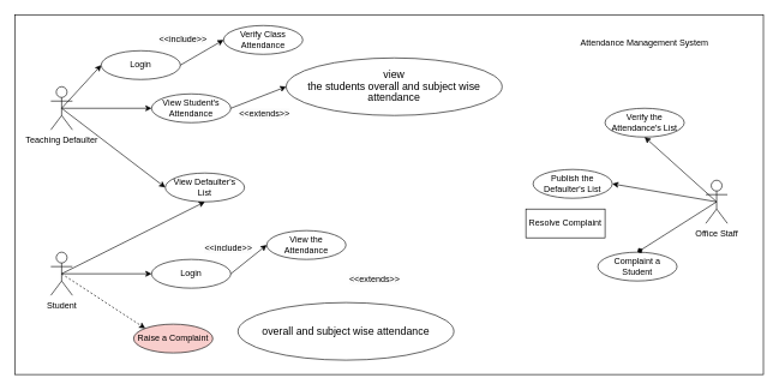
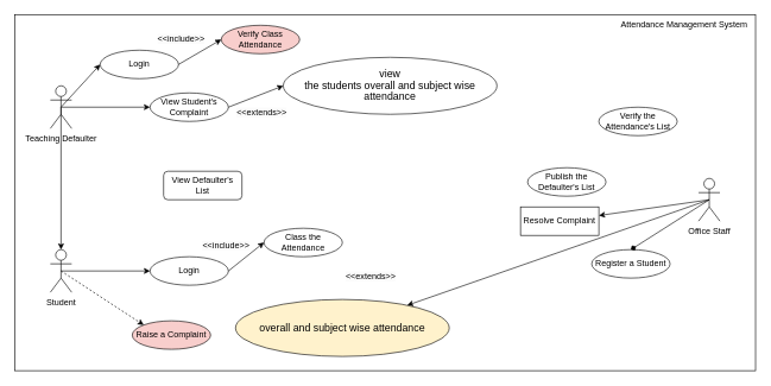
  <mxCell id="0" />
  <mxCell id="1" parent="0" />
  <mxCell id="2" value="" style="rounded=0;whiteSpace=wrap;html=1;" parent="1" vertex="1"><mxGeometry x="20" y="20" width="1040" height="500" as="geometry" /></mxCell>
  <mxCell id="3" value="Teaching Defaulter" style="shape=umlActor;verticalLabelPosition=bottom;verticalAlign=top;html=1;outlineConnect=0;" parent="1" vertex="1"><mxGeometry x="70" y="120" width="30" height="60" as="geometry" /></mxCell>
  <mxCell id="4" value="Student" style="shape=umlActor;verticalLabelPosition=bottom;verticalAlign=top;html=1;outlineConnect=0;" parent="1" vertex="1"><mxGeometry x="70" y="350" width="30" height="60" as="geometry" /></mxCell>
  <mxCell id="5" value="Office Staff" style="shape=umlActor;verticalLabelPosition=bottom;verticalAlign=top;html=1;outlineConnect=0;" parent="1" vertex="1"><mxGeometry x="980" y="250" width="30" height="60" as="geometry" /></mxCell>
- <mxCell id="6" value="View the Attendance" style="ellipse;whiteSpace=wrap;html=1;" parent="1" vertex="1"><mxGeometry x="370" y="320" width="110" height="40" as="geometry" /></mxCell>
- <mxCell id="7" value="View Defaulter's List" style="ellipse;whiteSpace=wrap;html=1;" parent="1" vertex="1"><mxGeometry x="229" y="240" width="110" height="40" as="geometry" /></mxCell>
+ <mxCell id="6" value="Class the Attendance" style="ellipse;whiteSpace=wrap;html=1;" parent="1" vertex="1"><mxGeometry x="370" y="320" width="110" height="40" as="geometry" /></mxCell>
+ <mxCell id="7" value="View Defaulter's List" style="whiteSpace=wrap;html=1;rounded=1;" parent="1" vertex="1"><mxGeometry x="229" y="240" width="110" height="40" as="geometry" /></mxCell>
  <mxCell id="8" value="Raise a Complaint" style="ellipse;whiteSpace=wrap;html=1;fillColor=#f8cecc;" parent="1" vertex="1"><mxGeometry x="185" y="450" width="110" height="40" as="geometry" /></mxCell>
- <mxCell id="9" value="Verify Class Attendance" style="ellipse;whiteSpace=wrap;html=1;" parent="1" vertex="1"><mxGeometry x="310" y="35" width="110" height="40" as="geometry" /></mxCell>
- <mxCell id="10" value="View Student's Attendance" style="ellipse;whiteSpace=wrap;html=1;" parent="1" vertex="1"><mxGeometry x="210" y="130" width="110" height="40" as="geometry" /></mxCell>
+ <mxCell id="9" value="Verify Class Attendance" style="ellipse;whiteSpace=wrap;html=1;fillColor=#f8cecc;" parent="1" vertex="1"><mxGeometry x="310" y="35" width="110" height="40" as="geometry" /></mxCell>
+ <mxCell id="10" value="View Student's Complaint" style="ellipse;whiteSpace=wrap;html=1;" parent="1" vertex="1"><mxGeometry x="210" y="130" width="110" height="40" as="geometry" /></mxCell>
  <mxCell id="11" value="Resolve Complaint" style="whiteSpace=wrap;html=1;rounded=0;" parent="1" vertex="1"><mxGeometry x="730" y="290" width="110" height="40" as="geometry" /></mxCell>
  <mxCell id="12" value="Verify the Attendance's List" style="ellipse;whiteSpace=wrap;html=1;" parent="1" vertex="1"><mxGeometry x="840" y="150" width="110" height="40" as="geometry" /></mxCell>
  <mxCell id="13" value="Publish the Defaulter's List" style="ellipse;whiteSpace=wrap;html=1;" parent="1" vertex="1"><mxGeometry x="740" y="235" width="110" height="40" as="geometry" /></mxCell>
- <mxCell id="14" value="Complaint a Student" style="ellipse;whiteSpace=wrap;html=1;" parent="1" vertex="1"><mxGeometry x="830" y="350" width="110" height="40" as="geometry" /></mxCell>
- <mxCell id="15" value="Attendance Management System" style="text;html=1;align=center;verticalAlign=middle;whiteSpace=wrap;rounded=0;" parent="1" vertex="1"><mxGeometry x="805" y="45" width="180" height="30" as="geometry" /></mxCell>
+ <mxCell id="14" value="Register a Student" style="ellipse;whiteSpace=wrap;html=1;" parent="1" vertex="1"><mxGeometry x="830" y="350" width="110" height="40" as="geometry" /></mxCell>
+ <mxCell id="15" value="Attendance Management System" style="text;html=1;align=center;verticalAlign=middle;whiteSpace=wrap;rounded=0;" parent="1" vertex="1"><mxGeometry x="870" y="20" width="180" height="30" as="geometry" /></mxCell>
  <mxCell id="16" value="&lt;span style=&quot;font-size:11.0pt;line-height:107%;&lt;br/&gt;font-family:&amp;quot;Calibri&amp;quot;,sans-serif;mso-ascii-theme-font:minor-latin;mso-fareast-font-family:&lt;br/&gt;Calibri;mso-fareast-theme-font:minor-latin;mso-hansi-theme-font:minor-latin;&lt;br/&gt;mso-bidi-font-family:&amp;quot;Times New Roman&amp;quot;;mso-bidi-theme-font:minor-bidi;&lt;br/&gt;mso-ansi-language:#0C00;mso-fareast-language:EN-US;mso-bidi-language:AR-SA&quot;&gt;view&lt;br/&gt;the students overall and subject wise attendance&lt;/span&gt;" style="ellipse;whiteSpace=wrap;html=1;" parent="1" vertex="1"><mxGeometry x="397" y="80" width="300" height="80" as="geometry" /></mxCell>
  <mxCell id="17" style="edgeStyle=orthogonalEdgeStyle;rounded=0;orthogonalLoop=1;jettySize=auto;html=1;exitX=0.5;exitY=1;exitDx=0;exitDy=0;" parent="1" source="16" target="16" edge="1"><mxGeometry relative="1" as="geometry" /></mxCell>
  <mxCell id="18" value="" style="endArrow=classic;html=1;rounded=0;exitX=0.5;exitY=0.5;exitDx=0;exitDy=0;exitPerimeter=0;entryX=0;entryY=0.5;entryDx=0;entryDy=0;" parent="1" source="3" target="34" edge="1"><mxGeometry width="50" height="50" relative="1" as="geometry"><mxPoint x="490" y="290" as="sourcePoint" /><mxPoint x="540" y="240" as="targetPoint" /></mxGeometry></mxCell>
  <mxCell id="19" value="" style="endArrow=classic;html=1;rounded=0;exitX=0.5;exitY=0.5;exitDx=0;exitDy=0;exitPerimeter=0;" parent="1" source="3" target="10" edge="1"><mxGeometry width="50" height="50" relative="1" as="geometry"><mxPoint x="110" y="151" as="sourcePoint" /><mxPoint x="171" y="117" as="targetPoint" /></mxGeometry></mxCell>
- <mxCell id="20" value="" style="endArrow=classic;html=1;rounded=0;exitX=0.5;exitY=0.5;exitDx=0;exitDy=0;exitPerimeter=0;entryX=0;entryY=0.5;entryDx=0;entryDy=0;" parent="1" source="3" target="7" edge="1"><mxGeometry width="50" height="50" relative="1" as="geometry"><mxPoint x="95" y="160" as="sourcePoint" /><mxPoint x="257" y="145" as="targetPoint" /></mxGeometry></mxCell>
+ <mxCell id="20" value="" style="endArrow=classic;html=1;rounded=0;exitX=0.5;exitY=0.5;exitDx=0;exitDy=0;exitPerimeter=0;" parent="1" source="3" target="4" edge="1"><mxGeometry width="50" height="50" relative="1" as="geometry"><mxPoint x="95" y="160" as="sourcePoint" /><mxPoint x="257" y="145" as="targetPoint" /></mxGeometry></mxCell>
  <mxCell id="21" value="" style="endArrow=classic;html=1;rounded=0;entryX=0;entryY=0.5;entryDx=0;entryDy=0;exitX=0.5;exitY=0.5;exitDx=0;exitDy=0;exitPerimeter=0;" parent="1" source="4" target="32" edge="1"><mxGeometry width="50" height="50" relative="1" as="geometry"><mxPoint x="116" y="370" as="sourcePoint" /><mxPoint x="451" y="430" as="targetPoint" /></mxGeometry></mxCell>
  <mxCell id="22" value="" style="endArrow=classic;html=1;rounded=0;entryX=0;entryY=0;entryDx=0;entryDy=0;exitX=0.5;exitY=0.5;exitDx=0;exitDy=0;exitPerimeter=0;dashed=1;" parent="1" source="4" target="8" edge="1"><mxGeometry width="50" height="50" relative="1" as="geometry"><mxPoint x="95" y="390" as="sourcePoint" /><mxPoint x="430" y="310" as="targetPoint" /></mxGeometry></mxCell>
- <mxCell id="23" value="" style="endArrow=classic;html=1;rounded=0;entryX=1;entryY=0.5;entryDx=0;entryDy=0;exitX=0.5;exitY=0.5;exitDx=0;exitDy=0;exitPerimeter=0;" parent="1" source="5" target="13" edge="1"><mxGeometry width="50" height="50" relative="1" as="geometry"><mxPoint x="95" y="390" as="sourcePoint" /><mxPoint x="211" y="466" as="targetPoint" /></mxGeometry></mxCell>
- <mxCell id="24" value="" style="endArrow=classic;html=1;rounded=0;exitX=0.5;exitY=0.5;exitDx=0;exitDy=0;exitPerimeter=0;entryX=0.5;entryY=1;entryDx=0;entryDy=0;" parent="1" source="4" target="7" edge="1"><mxGeometry width="50" height="50" relative="1" as="geometry"><mxPoint x="470" y="230" as="sourcePoint" /><mxPoint x="520" y="180" as="targetPoint" /></mxGeometry></mxCell>
+ <mxCell id="23" value="" style="endArrow=classic;html=1;rounded=0;exitX=0.5;exitY=0.5;exitDx=0;exitDy=0;exitPerimeter=0;" parent="1" source="5" target="11" edge="1"><mxGeometry width="50" height="50" relative="1" as="geometry"><mxPoint x="95" y="390" as="sourcePoint" /><mxPoint x="211" y="466" as="targetPoint" /></mxGeometry></mxCell>
  <mxCell id="25" style="edgeStyle=orthogonalEdgeStyle;rounded=0;orthogonalLoop=1;jettySize=auto;html=1;exitX=0.5;exitY=1;exitDx=0;exitDy=0;" parent="1" source="10" target="10" edge="1"><mxGeometry relative="1" as="geometry" /></mxCell>
  <mxCell id="26" value="" style="endArrow=classic;html=1;rounded=0;exitX=1;exitY=0.5;exitDx=0;exitDy=0;entryX=0;entryY=0.5;entryDx=0;entryDy=0;" parent="1" source="10" target="16" edge="1"><mxGeometry width="50" height="50" relative="1" as="geometry"><mxPoint x="470" y="280" as="sourcePoint" /><mxPoint x="520" y="230" as="targetPoint" /></mxGeometry></mxCell>
  <mxCell id="27" value="&#10;&lt;span style=&quot;color: rgb(0, 0, 0); font-family: Helvetica; font-size: 12px; font-style: normal; font-variant-ligatures: normal; font-variant-caps: normal; font-weight: 400; letter-spacing: normal; orphans: 2; text-align: center; text-indent: 0px; text-transform: none; widows: 2; word-spacing: 0px; -webkit-text-stroke-width: 0px; white-space: normal; background-color: rgb(251, 251, 251); text-decoration-thickness: initial; text-decoration-style: initial; text-decoration-color: initial; display: inline !important; float: none;&quot;&gt;&amp;lt;&amp;lt;extends&amp;gt;&amp;gt;&lt;/span&gt;&#10;&#10;" style="text;html=1;align=center;verticalAlign=middle;whiteSpace=wrap;rounded=0;" parent="1" vertex="1"><mxGeometry x="337" y="150" width="60" height="30" as="geometry" /></mxCell>
  <mxCell id="28" value="" style="endArrow=diamond;html=1;rounded=0;entryX=0.5;entryY=0;entryDx=0;entryDy=0;exitX=0.5;exitY=0.5;exitDx=0;exitDy=0;exitPerimeter=0;" parent="1" source="5" target="14" edge="1"><mxGeometry width="50" height="50" relative="1" as="geometry"><mxPoint x="965" y="280" as="sourcePoint" /><mxPoint x="850" y="320" as="targetPoint" /></mxGeometry></mxCell>
- <mxCell id="29" value="" style="endArrow=classic;html=1;rounded=0;entryX=0.5;entryY=1;entryDx=0;entryDy=0;exitX=0.5;exitY=0.5;exitDx=0;exitDy=0;exitPerimeter=0;" parent="1" source="5" target="12" edge="1"><mxGeometry width="50" height="50" relative="1" as="geometry"><mxPoint x="990" y="260" as="sourcePoint" /><mxPoint x="895" y="360" as="targetPoint" /></mxGeometry></mxCell>
- <mxCell id="30" value="&lt;span style=&quot;font-size:11.0pt;line-height:107%;&lt;br/&gt;font-family:&amp;quot;Calibri&amp;quot;,sans-serif;mso-ascii-theme-font:minor-latin;mso-fareast-font-family:&lt;br/&gt;Calibri;mso-fareast-theme-font:minor-latin;mso-hansi-theme-font:minor-latin;&lt;br/&gt;mso-bidi-font-family:&amp;quot;Times New Roman&amp;quot;;mso-bidi-theme-font:minor-bidi;&lt;br/&gt;mso-ansi-language:#0C00;mso-fareast-language:EN-US;mso-bidi-language:AR-SA&quot;&gt;overall and subject wise attendance&lt;/span&gt;" style="ellipse;whiteSpace=wrap;html=1;" parent="1" vertex="1"><mxGeometry x="330" y="420" width="300" height="80" as="geometry" /></mxCell>
+ <mxCell id="29" value="" style="endArrow=classic;html=1;rounded=0;exitX=0.5;exitY=0.5;exitDx=0;exitDy=0;exitPerimeter=0;" parent="1" source="5" target="30" edge="1"><mxGeometry width="50" height="50" relative="1" as="geometry"><mxPoint x="990" y="260" as="sourcePoint" /><mxPoint x="895" y="360" as="targetPoint" /></mxGeometry></mxCell>
+ <mxCell id="30" value="&lt;span style=&quot;font-size:11.0pt;line-height:107%;&lt;br/&gt;font-family:&amp;quot;Calibri&amp;quot;,sans-serif;mso-ascii-theme-font:minor-latin;mso-fareast-font-family:&lt;br/&gt;Calibri;mso-fareast-theme-font:minor-latin;mso-hansi-theme-font:minor-latin;&lt;br/&gt;mso-bidi-font-family:&amp;quot;Times New Roman&amp;quot;;mso-bidi-theme-font:minor-bidi;&lt;br/&gt;mso-ansi-language:#0C00;mso-fareast-language:EN-US;mso-bidi-language:AR-SA&quot;&gt;overall and subject wise attendance&lt;/span&gt;" style="ellipse;whiteSpace=wrap;html=1;fillColor=#fff2cc;" parent="1" vertex="1"><mxGeometry x="330" y="420" width="300" height="80" as="geometry" /></mxCell>
  <mxCell id="31" value="&#10;&lt;span style=&quot;color: rgb(0, 0, 0); font-family: Helvetica; font-size: 12px; font-style: normal; font-variant-ligatures: normal; font-variant-caps: normal; font-weight: 400; letter-spacing: normal; orphans: 2; text-align: center; text-indent: 0px; text-transform: none; widows: 2; word-spacing: 0px; -webkit-text-stroke-width: 0px; white-space: normal; background-color: rgb(251, 251, 251); text-decoration-thickness: initial; text-decoration-style: initial; text-decoration-color: initial; display: inline !important; float: none;&quot;&gt;&amp;lt;&amp;lt;extends&amp;gt;&amp;gt;&lt;/span&gt;&#10;&#10;" style="text;html=1;align=center;verticalAlign=middle;whiteSpace=wrap;rounded=0;" parent="1" vertex="1"><mxGeometry x="490" y="380" width="60" height="30" as="geometry" /></mxCell>
  <mxCell id="32" value="Login" style="ellipse;whiteSpace=wrap;html=1;" parent="1" vertex="1"><mxGeometry x="210" y="360" width="110" height="40" as="geometry" /></mxCell>
  <mxCell id="33" value="" style="endArrow=classic;html=1;rounded=0;exitX=1;exitY=0.5;exitDx=0;exitDy=0;entryX=0;entryY=0.5;entryDx=0;entryDy=0;" parent="1" source="32" target="6" edge="1"><mxGeometry width="50" height="50" relative="1" as="geometry"><mxPoint x="470" y="340" as="sourcePoint" /><mxPoint x="520" y="290" as="targetPoint" /></mxGeometry></mxCell>
  <mxCell id="34" value="Login" style="ellipse;whiteSpace=wrap;html=1;" parent="1" vertex="1"><mxGeometry x="140" y="70" width="110" height="40" as="geometry" /></mxCell>
  <mxCell id="35" value="" style="endArrow=classic;html=1;rounded=0;exitX=1;exitY=0.5;exitDx=0;exitDy=0;entryX=0;entryY=0.5;entryDx=0;entryDy=0;" parent="1" source="34" target="9" edge="1"><mxGeometry width="50" height="50" relative="1" as="geometry"><mxPoint x="95" y="160" as="sourcePoint" /><mxPoint x="220" y="160" as="targetPoint" /></mxGeometry></mxCell>
  <mxCell id="36" value="&lt;br&gt;&lt;span style=&quot;color: rgb(0, 0, 0); font-family: Helvetica; font-size: 12px; font-style: normal; font-variant-ligatures: normal; font-variant-caps: normal; font-weight: 400; letter-spacing: normal; orphans: 2; text-align: center; text-indent: 0px; text-transform: none; widows: 2; word-spacing: 0px; -webkit-text-stroke-width: 0px; white-space: normal; background-color: rgb(251, 251, 251); text-decoration-thickness: initial; text-decoration-style: initial; text-decoration-color: initial; display: inline !important; float: none;&quot;&gt;&amp;lt;&amp;lt;include&amp;gt;&amp;gt;&lt;/span&gt;&lt;div&gt;&lt;br/&gt;&lt;/div&gt;" style="text;html=1;align=center;verticalAlign=middle;whiteSpace=wrap;rounded=0;" parent="1" vertex="1"><mxGeometry x="224" y="40" width="60" height="30" as="geometry" /></mxCell>
  <mxCell id="37" value="&lt;br&gt;&lt;span style=&quot;color: rgb(0, 0, 0); font-family: Helvetica; font-size: 12px; font-style: normal; font-variant-ligatures: normal; font-variant-caps: normal; font-weight: 400; letter-spacing: normal; orphans: 2; text-align: center; text-indent: 0px; text-transform: none; widows: 2; word-spacing: 0px; -webkit-text-stroke-width: 0px; white-space: normal; background-color: rgb(251, 251, 251); text-decoration-thickness: initial; text-decoration-style: initial; text-decoration-color: initial; display: inline !important; float: none;&quot;&gt;&amp;lt;&amp;lt;include&amp;gt;&amp;gt;&lt;/span&gt;&lt;div&gt;&lt;br/&gt;&lt;/div&gt;" style="text;html=1;align=center;verticalAlign=middle;whiteSpace=wrap;rounded=0;" parent="1" vertex="1"><mxGeometry x="287" y="330" width="60" height="30" as="geometry" /></mxCell>
